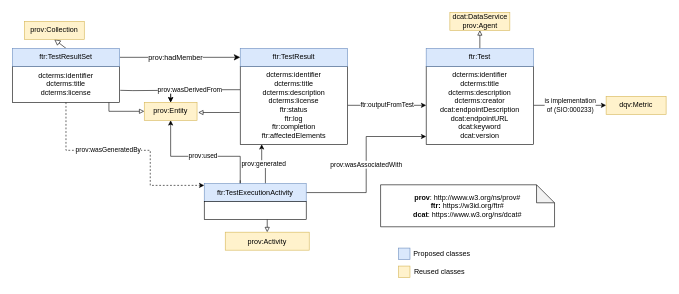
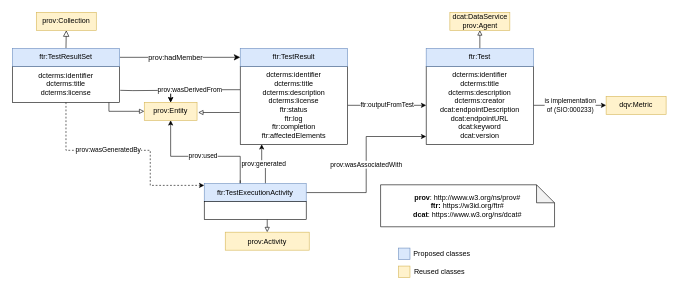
  <mxCell id="0" />
  <mxCell id="1" parent="0" />
  <mxCell id="2" value="" style="endArrow=block;html=1;fontColor=#000099;exitX=0.5;exitY=0;exitDx=0;exitDy=0;endFill=0;entryX=0.5;entryY=1;entryDx=0;entryDy=0;endSize=8;arcSize=0;rounded=0;" parent="1" source="11" target="3" edge="1"><mxGeometry width="50" height="50" relative="1" as="geometry"><mxPoint x="-165" y="40" as="sourcePoint" /><mxPoint x="-7" y="40" as="targetPoint" /></mxGeometry></mxCell>
- <mxCell id="3" value="prov:Collection" style="rounded=0;whiteSpace=wrap;html=1;snapToPoint=1;points=[[0.1,0],[0.2,0],[0.3,0],[0.4,0],[0.5,0],[0.6,0],[0.7,0],[0.8,0],[0.9,0],[0,0.1],[0,0.3],[0,0.5],[0,0.7],[0,0.9],[0.1,1],[0.2,1],[0.3,1],[0.4,1],[0.5,1],[0.6,1],[0.7,1],[0.8,1],[0.9,1],[1,0.1],[1,0.3],[1,0.5],[1,0.7],[1,0.9]];fillColor=#fff2cc;strokeColor=#d6b656;" parent="1" vertex="1"><mxGeometry x="40" y="35" width="100" height="30" as="geometry" /></mxCell>
+ <mxCell id="3" value="prov:Collection" style="rounded=0;whiteSpace=wrap;html=1;snapToPoint=1;points=[[0.1,0],[0.2,0],[0.3,0],[0.4,0],[0.5,0],[0.6,0],[0.7,0],[0.8,0],[0.9,0],[0,0.1],[0,0.3],[0,0.5],[0,0.7],[0,0.9],[0.1,1],[0.2,1],[0.3,1],[0.4,1],[0.5,1],[0.6,1],[0.7,1],[0.8,1],[0.9,1],[1,0.1],[1,0.3],[1,0.5],[1,0.7],[1,0.9]];fillColor=#fff2cc;strokeColor=#d6b656;" parent="1" vertex="1"><mxGeometry x="60" y="20" width="100" height="30" as="geometry" /></mxCell>
  <mxCell id="4" value="" style="endArrow=classic;html=1;exitX=1;exitY=0.5;exitDx=0;exitDy=0;entryX=0;entryY=0.5;entryDx=0;entryDy=0;endSize=8;arcSize=0;rounded=0;" parent="1" source="11" target="16" edge="1"><mxGeometry width="50" height="50" relative="1" as="geometry"><mxPoint x="90" y="188.33" as="sourcePoint" /><mxPoint x="302" y="188.33" as="targetPoint" /></mxGeometry></mxCell>
  <mxCell id="5" value="prov:hadMember" style="text;html=1;align=center;verticalAlign=middle;resizable=0;points=[];labelBackgroundColor=#ffffff;" parent="4" vertex="1" connectable="0"><mxGeometry x="-0.127" relative="1" as="geometry"><mxPoint x="4.17" as="offset" /></mxGeometry></mxCell>
  <mxCell id="6" value="&lt;div&gt;&lt;b&gt;prov&lt;/b&gt;: http://www.w3.org/ns/prov#&lt;/div&gt;&lt;div&gt;&lt;b&gt;ftr:&lt;/b&gt; https://w3id.org/ftr#&lt;br&gt;&lt;b&gt;dcat&lt;/b&gt;: https://www.w3.org/ns/dcat#&lt;/div&gt;" style="shape=note;whiteSpace=wrap;html=1;backgroundOutline=1;darkOpacity=0.05;" parent="1" vertex="1"><mxGeometry x="634" y="307.5" width="290" height="70" as="geometry" /></mxCell>
  <mxCell id="7" value="prov:wasGeneratedBy" style="edgeStyle=orthogonalEdgeStyle;rounded=0;orthogonalLoop=1;jettySize=auto;html=1;exitX=0.5;exitY=1;exitDx=0;exitDy=0;entryX=0;entryY=0.1;entryDx=0;entryDy=0;dashed=1;" parent="1" source="10" target="21" edge="1"><mxGeometry x="-0.195" relative="1" as="geometry"><Array as="points"><mxPoint x="110" y="250" /><mxPoint x="250" y="250" /><mxPoint x="250" y="309" /></Array><mxPoint x="1" as="offset" /></mxGeometry></mxCell>
  <mxCell id="8" style="edgeStyle=orthogonalEdgeStyle;rounded=0;orthogonalLoop=1;jettySize=auto;html=1;entryX=0.5;entryY=0;entryDx=0;entryDy=0;" parent="1" target="22" edge="1"><mxGeometry relative="1" as="geometry"><mxPoint x="200" y="150" as="sourcePoint" /></mxGeometry></mxCell>
  <mxCell id="9" style="edgeStyle=orthogonalEdgeStyle;rounded=0;orthogonalLoop=1;jettySize=auto;html=1;exitX=0.9;exitY=1;exitDx=0;exitDy=0;entryX=0;entryY=0.5;entryDx=0;entryDy=0;endArrow=block;endFill=0;" parent="1" source="10" target="22" edge="1"><mxGeometry relative="1" as="geometry"><Array as="points"><mxPoint x="181" y="185" /></Array></mxGeometry></mxCell>
  <mxCell id="10" value="dcterms:identifier&lt;br&gt;dcterms:title&lt;br&gt;dcterms:license" style="rounded=0;whiteSpace=wrap;html=1;snapToPoint=1;points=[[0.1,0],[0.2,0],[0.3,0],[0.4,0],[0.5,0],[0.6,0],[0.7,0],[0.8,0],[0.9,0],[0,0.1],[0,0.3],[0,0.5],[0,0.7],[0,0.9],[0.1,1],[0.2,1],[0.3,1],[0.4,1],[0.5,1],[0.6,1],[0.7,1],[0.8,1],[0.9,1],[1,0.1],[1,0.3],[1,0.5],[1,0.7],[1,0.9]];" parent="1" vertex="1"><mxGeometry x="20" y="110" width="179" height="60" as="geometry" /></mxCell>
  <mxCell id="11" value="ftr:TestResultSet" style="rounded=0;whiteSpace=wrap;html=1;snapToPoint=1;points=[[0.1,0],[0.2,0],[0.3,0],[0.4,0],[0.5,0],[0.6,0],[0.7,0],[0.8,0],[0.9,0],[0,0.1],[0,0.3],[0,0.5],[0,0.7],[0,0.9],[0.1,1],[0.2,1],[0.3,1],[0.4,1],[0.5,1],[0.6,1],[0.7,1],[0.8,1],[0.9,1],[1,0.1],[1,0.3],[1,0.5],[1,0.7],[1,0.9]];fillColor=#dae8fc;strokeColor=#6c8ebf;" parent="1" vertex="1"><mxGeometry x="20" y="80" width="179" height="30" as="geometry" /></mxCell>
  <mxCell id="12" value="prov:wasDerivedFrom" style="edgeStyle=orthogonalEdgeStyle;rounded=0;orthogonalLoop=1;jettySize=auto;html=1;exitX=0;exitY=0.3;exitDx=0;exitDy=0;entryX=0.5;entryY=0;entryDx=0;entryDy=0;" parent="1" source="15" target="22" edge="1"><mxGeometry x="0.233" relative="1" as="geometry"><mxPoint as="offset" /></mxGeometry></mxCell>
  <mxCell id="13" style="edgeStyle=orthogonalEdgeStyle;rounded=0;orthogonalLoop=1;jettySize=auto;html=1;endArrow=block;endFill=0;" parent="1" edge="1"><mxGeometry relative="1" as="geometry"><mxPoint x="330" y="187" as="targetPoint" /><mxPoint x="399" y="187" as="sourcePoint" /></mxGeometry></mxCell>
  <mxCell id="14" value="ftr:outputFromTest" style="edgeStyle=orthogonalEdgeStyle;rounded=0;orthogonalLoop=1;jettySize=auto;html=1;exitX=1;exitY=0.5;exitDx=0;exitDy=0;entryX=0;entryY=0.5;entryDx=0;entryDy=0;" parent="1" source="15" target="30" edge="1"><mxGeometry relative="1" as="geometry" /></mxCell>
  <mxCell id="15" value="dcterms:identifier&lt;br&gt;&lt;div&gt;dcterms:title&lt;br&gt;&lt;/div&gt;&lt;div&gt;dcterms:description&lt;/div&gt;&lt;div&gt;dcterms:license&lt;br&gt;&lt;/div&gt;ftr:status&lt;br&gt;ftr:log&lt;br&gt;ftr:completion&lt;br&gt;ftr:affectedElements" style="rounded=0;whiteSpace=wrap;html=1;snapToPoint=1;points=[[0.1,0],[0.2,0],[0.3,0],[0.4,0],[0.5,0],[0.6,0],[0.7,0],[0.8,0],[0.9,0],[0,0.1],[0,0.3],[0,0.5],[0,0.7],[0,0.9],[0.1,1],[0.2,1],[0.3,1],[0.4,1],[0.5,1],[0.6,1],[0.7,1],[0.8,1],[0.9,1],[1,0.1],[1,0.3],[1,0.5],[1,0.7],[1,0.9]];" parent="1" vertex="1"><mxGeometry x="400" y="110" width="179" height="130" as="geometry" /></mxCell>
  <mxCell id="16" value="ftr:TestResult" style="rounded=0;whiteSpace=wrap;html=1;snapToPoint=1;points=[[0.1,0],[0.2,0],[0.3,0],[0.4,0],[0.5,0],[0.6,0],[0.7,0],[0.8,0],[0.9,0],[0,0.1],[0,0.3],[0,0.5],[0,0.7],[0,0.9],[0.1,1],[0.2,1],[0.3,1],[0.4,1],[0.5,1],[0.6,1],[0.7,1],[0.8,1],[0.9,1],[1,0.1],[1,0.3],[1,0.5],[1,0.7],[1,0.9]];fillColor=#dae8fc;strokeColor=#6c8ebf;" parent="1" vertex="1"><mxGeometry x="400" y="80" width="179" height="30" as="geometry" /></mxCell>
  <mxCell id="17" value="prov:used" style="edgeStyle=orthogonalEdgeStyle;rounded=0;orthogonalLoop=1;jettySize=auto;html=1;" parent="1" target="22" edge="1"><mxGeometry relative="1" as="geometry"><mxPoint x="400" y="300" as="sourcePoint" /><Array as="points"><mxPoint x="400" y="306" /><mxPoint x="400" y="260" /><mxPoint x="284" y="260" /></Array></mxGeometry></mxCell>
  <mxCell id="18" style="edgeStyle=orthogonalEdgeStyle;rounded=0;orthogonalLoop=1;jettySize=auto;html=1;exitX=0.5;exitY=1;exitDx=0;exitDy=0;entryX=0.5;entryY=0;entryDx=0;entryDy=0;endArrow=block;endFill=0;" parent="1" source="21" target="23" edge="1"><mxGeometry relative="1" as="geometry" /></mxCell>
  <mxCell id="19" value="prov:generated" style="edgeStyle=orthogonalEdgeStyle;rounded=0;orthogonalLoop=1;jettySize=auto;html=1;exitX=0.6;exitY=0;exitDx=0;exitDy=0;entryX=0.2;entryY=1;entryDx=0;entryDy=0;" edge="1" parent="1" source="21" target="15"><mxGeometry relative="1" as="geometry" /></mxCell>
  <mxCell id="20" value="prov:wasAssociatedWith" style="edgeStyle=orthogonalEdgeStyle;rounded=0;orthogonalLoop=1;jettySize=auto;html=1;exitX=1;exitY=0.5;exitDx=0;exitDy=0;entryX=0;entryY=0.9;entryDx=0;entryDy=0;" edge="1" parent="1" source="21" target="30"><mxGeometry relative="1" as="geometry" /></mxCell>
  <mxCell id="21" value="ftr:TestExecutionActivity" style="rounded=0;whiteSpace=wrap;html=1;snapToPoint=1;points=[[0.1,0],[0.2,0],[0.3,0],[0.4,0],[0.5,0],[0.6,0],[0.7,0],[0.8,0],[0.9,0],[0,0.1],[0,0.3],[0,0.5],[0,0.7],[0,0.9],[0.1,1],[0.2,1],[0.3,1],[0.4,1],[0.5,1],[0.6,1],[0.7,1],[0.8,1],[0.9,1],[1,0.1],[1,0.3],[1,0.5],[1,0.7],[1,0.9]];fillColor=#dae8fc;strokeColor=#6c8ebf;" parent="1" vertex="1"><mxGeometry x="340" y="305.5" width="170" height="30" as="geometry" /></mxCell>
  <mxCell id="22" value="prov:Entity" style="rounded=0;whiteSpace=wrap;html=1;snapToPoint=1;points=[[0.1,0],[0.2,0],[0.3,0],[0.4,0],[0.5,0],[0.6,0],[0.7,0],[0.8,0],[0.9,0],[0,0.1],[0,0.3],[0,0.5],[0,0.7],[0,0.9],[0.1,1],[0.2,1],[0.3,1],[0.4,1],[0.5,1],[0.6,1],[0.7,1],[0.8,1],[0.9,1],[1,0.1],[1,0.3],[1,0.5],[1,0.7],[1,0.9]];fillColor=#fff2cc;strokeColor=#d6b656;" parent="1" vertex="1"><mxGeometry x="240" y="170" width="88" height="30" as="geometry" /></mxCell>
  <mxCell id="23" value="prov:Activity" style="rounded=0;whiteSpace=wrap;html=1;snapToPoint=1;points=[[0.1,0],[0.2,0],[0.3,0],[0.4,0],[0.5,0],[0.6,0],[0.7,0],[0.8,0],[0.9,0],[0,0.1],[0,0.3],[0,0.5],[0,0.7],[0,0.9],[0.1,1],[0.2,1],[0.3,1],[0.4,1],[0.5,1],[0.6,1],[0.7,1],[0.8,1],[0.9,1],[1,0.1],[1,0.3],[1,0.5],[1,0.7],[1,0.9]];fillColor=#fff2cc;strokeColor=#d6b656;" parent="1" vertex="1"><mxGeometry x="375" y="386.5" width="140" height="30" as="geometry" /></mxCell>
  <mxCell id="24" value="" style="rounded=0;whiteSpace=wrap;html=1;snapToPoint=1;points=[[0.1,0],[0.2,0],[0.3,0],[0.4,0],[0.5,0],[0.6,0],[0.7,0],[0.8,0],[0.9,0],[0,0.1],[0,0.3],[0,0.5],[0,0.7],[0,0.9],[0.1,1],[0.2,1],[0.3,1],[0.4,1],[0.5,1],[0.6,1],[0.7,1],[0.8,1],[0.9,1],[1,0.1],[1,0.3],[1,0.5],[1,0.7],[1,0.9]];" parent="1" vertex="1"><mxGeometry x="340" y="335.5" width="170" height="30" as="geometry" /></mxCell>
  <mxCell id="25" value="" style="whiteSpace=wrap;html=1;aspect=fixed;fillColor=#dae8fc;strokeColor=#6c8ebf;" parent="1" vertex="1"><mxGeometry x="664" y="413" width="19" height="19" as="geometry" /></mxCell>
  <mxCell id="26" value="" style="whiteSpace=wrap;html=1;aspect=fixed;fillColor=#fff2cc;strokeColor=#d6b656;" parent="1" vertex="1"><mxGeometry x="664" y="443" width="19" height="19" as="geometry" /></mxCell>
  <mxCell id="27" value="Proposed classes " style="text;html=1;align=left;verticalAlign=middle;whiteSpace=wrap;rounded=0;" parent="1" vertex="1"><mxGeometry x="687" y="407.5" width="121" height="30" as="geometry" /></mxCell>
  <mxCell id="28" value="Reused classes" style="text;html=1;align=left;verticalAlign=middle;whiteSpace=wrap;rounded=0;" parent="1" vertex="1"><mxGeometry x="688" y="437.5" width="121" height="30" as="geometry" /></mxCell>
  <mxCell id="29" value="&lt;div&gt;is implementation &lt;br&gt;of (SIO:000233)&lt;/div&gt;" style="edgeStyle=orthogonalEdgeStyle;rounded=0;orthogonalLoop=1;jettySize=auto;html=1;exitX=1;exitY=0.5;exitDx=0;exitDy=0;entryX=0;entryY=0.5;entryDx=0;entryDy=0;" edge="1" parent="1" source="30" target="34"><mxGeometry relative="1" as="geometry" /></mxCell>
  <mxCell id="30" value="dcterms:identifier&lt;br&gt;dcterms:title&lt;br&gt;&lt;div&gt;dcterms:description&lt;/div&gt;&lt;div&gt;dcterms:creator&lt;/div&gt;&lt;div&gt;&lt;span style=&quot;font-size:12px;color:#000000;font-weight:normal;text-decoration:none;font-family:'Arial';font-style:normal;text-decoration-skip-ink:none;&quot;&gt;dcat:endpointDescription&lt;/span&gt;&lt;/div&gt;&lt;div&gt;&lt;span style=&quot;font-size:12px;color:#000000;font-weight:normal;text-decoration:none;font-family:'Arial';font-style:normal;text-decoration-skip-ink:none;&quot;&gt;dcat&lt;/span&gt;&lt;span style=&quot;font-size:12px;color:#000000;font-weight:normal;text-decoration:none;font-family:'Arial';font-style:normal;text-decoration-skip-ink:none;&quot;&gt;:endpointURL&lt;/span&gt;&lt;/div&gt;&lt;div&gt;&lt;span style=&quot;font-size:12px;color:#000000;font-weight:normal;text-decoration:none;font-family:'Arial';font-style:normal;text-decoration-skip-ink:none;&quot;&gt;dcat:keyword&lt;br&gt;&lt;/span&gt;&lt;/div&gt;&lt;div&gt;&lt;span style=&quot;font-size:12px;color:#000000;font-weight:normal;text-decoration:none;font-family:'Arial';font-style:normal;text-decoration-skip-ink:none;&quot;&gt;dcat:version&lt;br&gt;&lt;/span&gt;&lt;/div&gt;" style="rounded=0;whiteSpace=wrap;html=1;snapToPoint=1;points=[[0.1,0],[0.2,0],[0.3,0],[0.4,0],[0.5,0],[0.6,0],[0.7,0],[0.8,0],[0.9,0],[0,0.1],[0,0.3],[0,0.5],[0,0.7],[0,0.9],[0.1,1],[0.2,1],[0.3,1],[0.4,1],[0.5,1],[0.6,1],[0.7,1],[0.8,1],[0.9,1],[1,0.1],[1,0.3],[1,0.5],[1,0.7],[1,0.9]];" parent="1" vertex="1"><mxGeometry x="710" y="110" width="179" height="130" as="geometry" /></mxCell>
  <mxCell id="31" style="edgeStyle=orthogonalEdgeStyle;rounded=0;orthogonalLoop=1;jettySize=auto;html=1;exitX=0.5;exitY=0;exitDx=0;exitDy=0;entryX=0.5;entryY=1;entryDx=0;entryDy=0;endArrow=block;endFill=0;" edge="1" parent="1" source="32" target="33"><mxGeometry relative="1" as="geometry" /></mxCell>
  <mxCell id="32" value="ftr:Test" style="rounded=0;whiteSpace=wrap;html=1;snapToPoint=1;points=[[0.1,0],[0.2,0],[0.3,0],[0.4,0],[0.5,0],[0.6,0],[0.7,0],[0.8,0],[0.9,0],[0,0.1],[0,0.3],[0,0.5],[0,0.7],[0,0.9],[0.1,1],[0.2,1],[0.3,1],[0.4,1],[0.5,1],[0.6,1],[0.7,1],[0.8,1],[0.9,1],[1,0.1],[1,0.3],[1,0.5],[1,0.7],[1,0.9]];fillColor=#dae8fc;strokeColor=#6c8ebf;" parent="1" vertex="1"><mxGeometry x="710" y="80" width="179" height="30" as="geometry" /></mxCell>
  <mxCell id="33" value="&lt;div&gt;dcat:DataService&lt;/div&gt;&lt;div&gt;prov:Agent&lt;/div&gt;" style="rounded=0;whiteSpace=wrap;html=1;snapToPoint=1;points=[[0.1,0],[0.2,0],[0.3,0],[0.4,0],[0.5,0],[0.6,0],[0.7,0],[0.8,0],[0.9,0],[0,0.1],[0,0.3],[0,0.5],[0,0.7],[0,0.9],[0.1,1],[0.2,1],[0.3,1],[0.4,1],[0.5,1],[0.6,1],[0.7,1],[0.8,1],[0.9,1],[1,0.1],[1,0.3],[1,0.5],[1,0.7],[1,0.9]];fillColor=#fff2cc;strokeColor=#d6b656;" vertex="1" parent="1"><mxGeometry x="749.5" y="20" width="100" height="30" as="geometry" /></mxCell>
  <mxCell id="34" value="dqv:Metric" style="rounded=0;whiteSpace=wrap;html=1;snapToPoint=1;points=[[0.1,0],[0.2,0],[0.3,0],[0.4,0],[0.5,0],[0.6,0],[0.7,0],[0.8,0],[0.9,0],[0,0.1],[0,0.3],[0,0.5],[0,0.7],[0,0.9],[0.1,1],[0.2,1],[0.3,1],[0.4,1],[0.5,1],[0.6,1],[0.7,1],[0.8,1],[0.9,1],[1,0.1],[1,0.3],[1,0.5],[1,0.7],[1,0.9]];fillColor=#fff2cc;strokeColor=#d6b656;" vertex="1" parent="1"><mxGeometry x="1010" y="160" width="100" height="30" as="geometry" /></mxCell>
